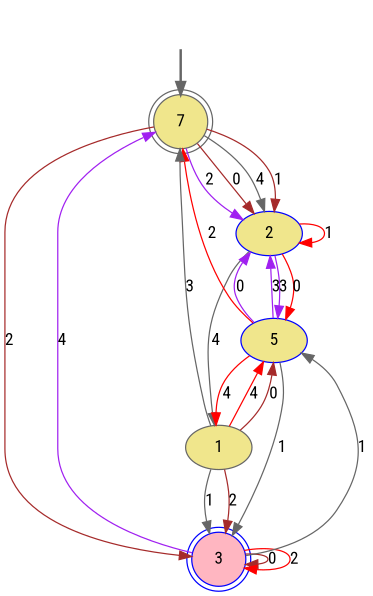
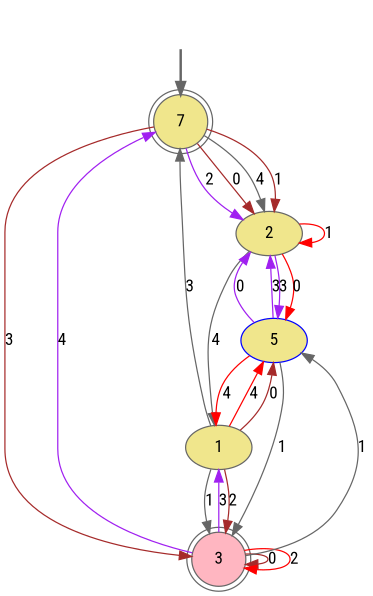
  digraph {
    fontname="Roboto Condensed"
    node [fontname="Roboto Condensed" style=filled color=blue fillcolor=khaki]
    edge [color=gray40 fontname="Roboto Condensed"]
    fake [style=invisible color="" fillcolor=""]
    n2 [color=gray40 label=7 root=true shape=doublecircle]
-   2
-   3 [fillcolor=lightpink shape=doublecircle]
+   2 [color=gray40]
+   3 [color=gray40 fillcolor=lightpink shape=doublecircle]
    n5 [label=5]
    1 [color=gray40]
    fake -> n2 [style=bold]
    n2 -> 2 [color=purple label=2]
    n2 -> 2 [color=brown label=0]
    n2 -> 2 [label=4]
    n2 -> 2 [color=brown label=1]
-   n2 -> 3 [color=brown label=2]
+   n2 -> 3 [color=brown label=3]
    2 -> 2 [color=red label=1]
    2 -> n5 [color=purple label=3]
    2 -> n5 [color=red label=0]
    2 -> 1 [label=4]
    3 -> n2 [color=purple label=4]
    3 -> 3 [color=brown label=0]
    3 -> 3 [color=red label=2]
    3 -> n5 [label=1]
-   n5 -> n2 [color=red label=2]
+   3 -> 1 [color=purple label=3]
    n5 -> 2 [color=purple label=0]
    n5 -> 2 [color=purple label=3]
    n5 -> 3 [label=1]
    n5 -> 1 [color=red label=4]
    1 -> n2 [label=3]
    1 -> 3 [label=1]
    1 -> 3 [color=brown label=2]
    1 -> n5 [color=red label=4]
    1 -> n5 [color=brown label=0]
  }
